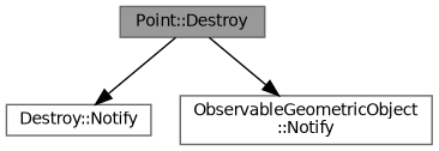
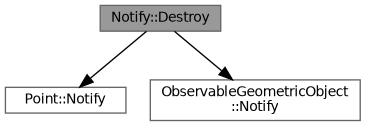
  digraph {
    rankdir=TB
    node [color=grey40 fillcolor=white fontname=Helvetica fontsize=10 shape=box style=filled]
    edge [color=black fontname=Helvetica fontsize=10 labelfontname=Helvetica labelfontsize=10 style=solid]
-   n1 [color=gray40 fillcolor=grey60 fontcolor=black height=0.2 label="Point::Destroy" width=0.4]
-   n2 [height=0.2 label="Destroy::Notify" width=0.4]
+   n1 [color=gray40 fillcolor=grey60 fontcolor=black height=0.2 label="Notify::Destroy" width=0.4]
+   n2 [height=0.2 label="Point::Notify" width=0.4]
    n3 [height=0.2 label="ObservableGeometricObject\l::Notify" width=0.4]
    n1 -> n2
    n1 -> n3
  }
